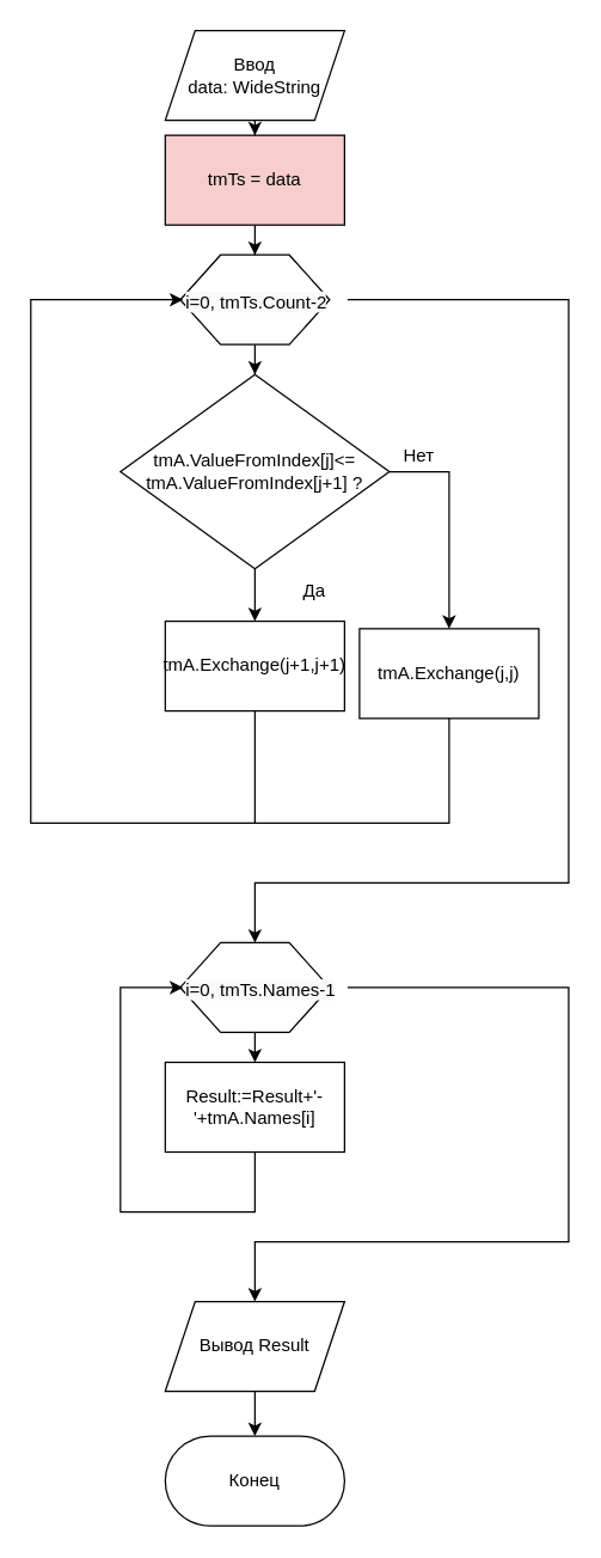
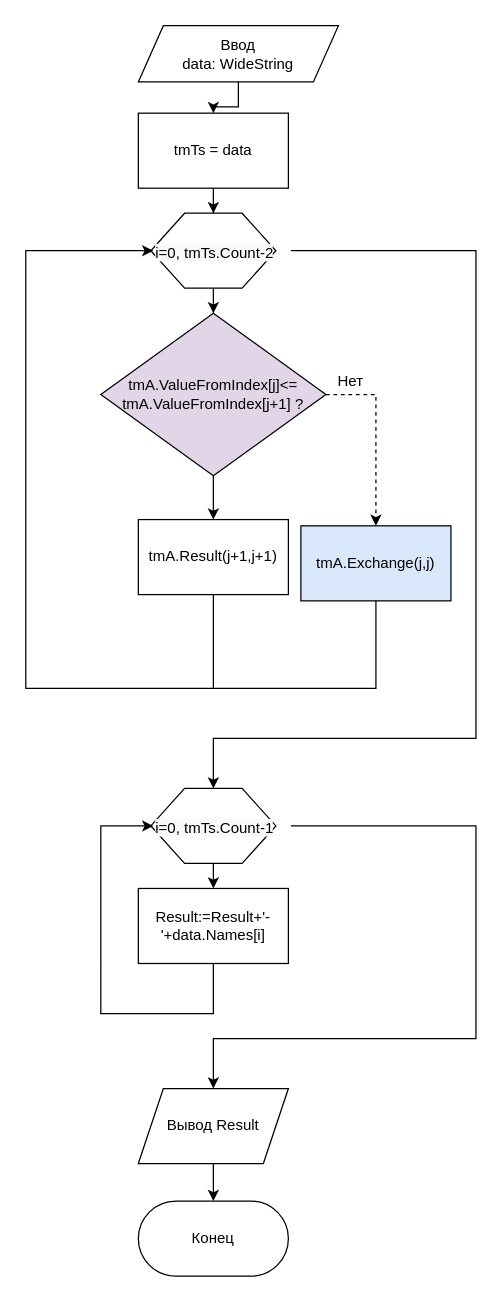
  <mxCell id="0" />
  <mxCell id="1" parent="0" />
  <mxCell id="2" value="" style="edgeStyle=orthogonalEdgeStyle;rounded=0;orthogonalLoop=1;jettySize=auto;html=1;" parent="1" source="3" target="7" edge="1"><mxGeometry relative="1" as="geometry" /></mxCell>
- <mxCell id="3" value="Ввод&lt;br&gt;data: WideString" style="shape=parallelogram;perimeter=parallelogramPerimeter;whiteSpace=wrap;html=1;fixedSize=1;" parent="1" vertex="1"><mxGeometry x="110" y="20" width="120" height="60" as="geometry" /></mxCell>
+ <mxCell id="3" value="Ввод&lt;br&gt;data: WideString" style="shape=parallelogram;perimeter=parallelogramPerimeter;whiteSpace=wrap;html=1;fixedSize=1;" parent="1" vertex="1"><mxGeometry x="110" y="20" width="160" height="45" as="geometry" /></mxCell>
  <mxCell id="4" value="" style="edgeStyle=orthogonalEdgeStyle;rounded=0;orthogonalLoop=1;jettySize=auto;html=1;" parent="1" source="5" target="10" edge="1"><mxGeometry relative="1" as="geometry" /></mxCell>
  <mxCell id="5" value="" style="verticalLabelPosition=bottom;verticalAlign=top;html=1;shape=hexagon;perimeter=hexagonPerimeter2;arcSize=6;size=0.27;" parent="1" vertex="1"><mxGeometry x="120" y="170" width="100" height="60" as="geometry" /></mxCell>
  <mxCell id="6" value="" style="edgeStyle=orthogonalEdgeStyle;rounded=0;orthogonalLoop=1;jettySize=auto;html=1;" parent="1" source="7" target="5" edge="1"><mxGeometry relative="1" as="geometry" /></mxCell>
- <mxCell id="7" value="tmTs = data" style="rounded=0;whiteSpace=wrap;html=1;fillColor=#f8cecc;" parent="1" vertex="1"><mxGeometry x="110" y="90" width="120" height="60" as="geometry" /></mxCell>
+ <mxCell id="7" value="tmTs = data" style="rounded=0;whiteSpace=wrap;html=1;" parent="1" vertex="1"><mxGeometry x="110" y="90" width="120" height="60" as="geometry" /></mxCell>
  <mxCell id="8" value="&lt;span style=&quot;color: rgb(0, 0, 0); font-family: Helvetica; font-size: 12px; font-style: normal; font-variant-ligatures: normal; font-variant-caps: normal; font-weight: 400; letter-spacing: normal; orphans: 2; text-align: center; text-indent: 0px; text-transform: none; widows: 2; word-spacing: 0px; -webkit-text-stroke-width: 0px; background-color: rgb(248, 249, 250); text-decoration-thickness: initial; text-decoration-style: initial; text-decoration-color: initial; float: none; display: inline !important;&quot;&gt;i=0,&amp;nbsp;tmTs.Count-2&lt;/span&gt;" style="text;whiteSpace=wrap;html=1;" parent="1" vertex="1"><mxGeometry x="122" y="187.5" width="110" height="25" as="geometry" /></mxCell>
  <mxCell id="9" value="" style="edgeStyle=orthogonalEdgeStyle;rounded=0;orthogonalLoop=1;jettySize=auto;html=1;" parent="1" source="10" target="11" edge="1"><mxGeometry relative="1" as="geometry" /></mxCell>
- <mxCell id="10" value="tmA.ValueFromIndex[j]&amp;lt;= tmA.ValueFromIndex[j+1] ?" style="rhombus;whiteSpace=wrap;html=1;" parent="1" vertex="1"><mxGeometry x="80" y="250" width="180" height="130" as="geometry" /></mxCell>
- <mxCell id="11" value="tmA.Exchange(j+1,j+1)" style="rounded=0;whiteSpace=wrap;html=1;" parent="1" vertex="1"><mxGeometry x="110" y="415" width="120" height="60" as="geometry" /></mxCell>
- <mxCell id="12" value="Да" style="text;html=1;strokeColor=none;fillColor=none;align=center;verticalAlign=middle;whiteSpace=wrap;rounded=0;" parent="1" vertex="1"><mxGeometry x="180" y="380" width="60" height="30" as="geometry" /></mxCell>
- <mxCell id="13" value="" style="endArrow=classic;html=1;rounded=0;exitX=1;exitY=0.5;exitDx=0;exitDy=0;entryX=0.5;entryY=0;entryDx=0;entryDy=0;" parent="1" source="10" target="15" edge="1"><mxGeometry width="50" height="50" relative="1" as="geometry"><mxPoint x="360" y="340" as="sourcePoint" /><mxPoint x="300" y="410" as="targetPoint" /><Array as="points"><mxPoint x="300" y="315" /></Array></mxGeometry></mxCell>
+ <mxCell id="10" value="tmA.ValueFromIndex[j]&amp;lt;= tmA.ValueFromIndex[j+1] ?" style="rhombus;whiteSpace=wrap;html=1;fillColor=#e1d5e7;" parent="1" vertex="1"><mxGeometry x="80" y="250" width="180" height="130" as="geometry" /></mxCell>
+ <mxCell id="11" value="tmA.Result(j+1,j+1)" style="rounded=0;whiteSpace=wrap;html=1;" parent="1" vertex="1"><mxGeometry x="110" y="415" width="120" height="60" as="geometry" /></mxCell>
+ <mxCell id="13" value="" style="endArrow=classic;html=1;rounded=0;exitX=1;exitY=0.5;exitDx=0;exitDy=0;entryX=0.5;entryY=0;entryDx=0;entryDy=0;dashed=1;" parent="1" source="10" target="15" edge="1"><mxGeometry width="50" height="50" relative="1" as="geometry"><mxPoint x="360" y="340" as="sourcePoint" /><mxPoint x="300" y="410" as="targetPoint" /><Array as="points"><mxPoint x="300" y="315" /></Array></mxGeometry></mxCell>
  <mxCell id="14" value="Нет" style="text;html=1;strokeColor=none;fillColor=none;align=center;verticalAlign=middle;whiteSpace=wrap;rounded=0;" parent="1" vertex="1"><mxGeometry x="250" y="290" width="60" height="30" as="geometry" /></mxCell>
- <mxCell id="15" value="tmA.Exchange(j,j)" style="rounded=0;whiteSpace=wrap;html=1;" parent="1" vertex="1"><mxGeometry x="240" y="420" width="120" height="60" as="geometry" /></mxCell>
+ <mxCell id="15" value="tmA.Exchange(j,j)" style="rounded=0;whiteSpace=wrap;html=1;fillColor=#dae8fc;" parent="1" vertex="1"><mxGeometry x="240" y="420" width="120" height="60" as="geometry" /></mxCell>
  <mxCell id="16" value="" style="endArrow=classic;html=1;rounded=0;entryX=0;entryY=0.5;entryDx=0;entryDy=0;exitX=0.5;exitY=1;exitDx=0;exitDy=0;" parent="1" source="15" target="8" edge="1"><mxGeometry width="50" height="50" relative="1" as="geometry"><mxPoint x="360" y="550" as="sourcePoint" /><mxPoint x="10" y="310" as="targetPoint" /><Array as="points"><mxPoint x="300" y="550" /><mxPoint x="20" y="550" /><mxPoint x="20" y="200" /></Array></mxGeometry></mxCell>
  <mxCell id="17" value="" style="endArrow=none;html=1;rounded=0;entryX=0.5;entryY=1;entryDx=0;entryDy=0;" parent="1" target="11" edge="1"><mxGeometry width="50" height="50" relative="1" as="geometry"><mxPoint x="170" y="550" as="sourcePoint" /><mxPoint x="220" y="490" as="targetPoint" /></mxGeometry></mxCell>
  <mxCell id="18" value="" style="endArrow=classic;html=1;rounded=0;exitX=1;exitY=0.5;exitDx=0;exitDy=0;" parent="1" source="8" edge="1"><mxGeometry width="50" height="50" relative="1" as="geometry"><mxPoint x="360" y="190" as="sourcePoint" /><mxPoint x="170" y="630" as="targetPoint" /><Array as="points"><mxPoint x="380" y="200" /><mxPoint x="380" y="590" /><mxPoint x="170" y="590" /></Array></mxGeometry></mxCell>
  <mxCell id="19" value="" style="edgeStyle=orthogonalEdgeStyle;rounded=0;orthogonalLoop=1;jettySize=auto;html=1;" parent="1" source="20" edge="1"><mxGeometry relative="1" as="geometry"><mxPoint x="170" y="710" as="targetPoint" /></mxGeometry></mxCell>
  <mxCell id="20" value="" style="verticalLabelPosition=bottom;verticalAlign=top;html=1;shape=hexagon;perimeter=hexagonPerimeter2;arcSize=6;size=0.27;" parent="1" vertex="1"><mxGeometry x="120" y="630" width="100" height="60" as="geometry" /></mxCell>
- <mxCell id="21" value="&lt;span style=&quot;color: rgb(0, 0, 0); font-family: Helvetica; font-size: 12px; font-style: normal; font-variant-ligatures: normal; font-variant-caps: normal; font-weight: 400; letter-spacing: normal; orphans: 2; text-align: center; text-indent: 0px; text-transform: none; widows: 2; word-spacing: 0px; -webkit-text-stroke-width: 0px; background-color: rgb(248, 249, 250); text-decoration-thickness: initial; text-decoration-style: initial; text-decoration-color: initial; float: none; display: inline !important;&quot;&gt;i=0,&amp;nbsp;tmTs.Names-1&lt;/span&gt;" style="text;whiteSpace=wrap;html=1;" parent="1" vertex="1"><mxGeometry x="122" y="647.5" width="110" height="25" as="geometry" /></mxCell>
- <mxCell id="22" value="Result:=Result+'-'+tmA.Names[i]" style="rounded=0;whiteSpace=wrap;html=1;" parent="1" vertex="1"><mxGeometry x="110" y="710" width="120" height="60" as="geometry" /></mxCell>
+ <mxCell id="21" value="&lt;span style=&quot;color: rgb(0, 0, 0); font-family: Helvetica; font-size: 12px; font-style: normal; font-variant-ligatures: normal; font-variant-caps: normal; font-weight: 400; letter-spacing: normal; orphans: 2; text-align: center; text-indent: 0px; text-transform: none; widows: 2; word-spacing: 0px; -webkit-text-stroke-width: 0px; background-color: rgb(248, 249, 250); text-decoration-thickness: initial; text-decoration-style: initial; text-decoration-color: initial; float: none; display: inline !important;&quot;&gt;i=0,&amp;nbsp;tmTs.Count-1&lt;/span&gt;" style="text;whiteSpace=wrap;html=1;" parent="1" vertex="1"><mxGeometry x="122" y="647.5" width="110" height="25" as="geometry" /></mxCell>
+ <mxCell id="22" value="Result:=Result+'-'+data.Names[i]" style="rounded=0;whiteSpace=wrap;html=1;" parent="1" vertex="1"><mxGeometry x="110" y="710" width="120" height="60" as="geometry" /></mxCell>
  <mxCell id="23" value="" style="endArrow=classic;html=1;rounded=0;entryX=0;entryY=0.5;entryDx=0;entryDy=0;exitX=0.5;exitY=1;exitDx=0;exitDy=0;" parent="1" source="22" target="21" edge="1"><mxGeometry width="50" height="50" relative="1" as="geometry"><mxPoint x="360" y="1010" as="sourcePoint" /><mxPoint x="10" y="770" as="targetPoint" /><Array as="points"><mxPoint x="170" y="810" /><mxPoint x="80" y="810" /><mxPoint x="80" y="660" /></Array></mxGeometry></mxCell>
  <mxCell id="24" value="" style="endArrow=classic;html=1;rounded=0;exitX=1;exitY=0.5;exitDx=0;exitDy=0;" parent="1" source="21" edge="1"><mxGeometry width="50" height="50" relative="1" as="geometry"><mxPoint x="360" y="650" as="sourcePoint" /><mxPoint x="170" y="870" as="targetPoint" /><Array as="points"><mxPoint x="380" y="660" /><mxPoint x="380" y="830" /><mxPoint x="170" y="830" /></Array></mxGeometry></mxCell>
  <mxCell id="25" value="" style="edgeStyle=orthogonalEdgeStyle;rounded=0;orthogonalLoop=1;jettySize=auto;html=1;" parent="1" source="26" target="27" edge="1"><mxGeometry relative="1" as="geometry" /></mxCell>
  <mxCell id="26" value="Вывод Result" style="shape=parallelogram;perimeter=parallelogramPerimeter;whiteSpace=wrap;html=1;fixedSize=1;" parent="1" vertex="1"><mxGeometry x="110" y="870" width="120" height="60" as="geometry" /></mxCell>
  <mxCell id="27" value="Конец" style="rounded=1;whiteSpace=wrap;html=1;arcSize=50;" parent="1" vertex="1"><mxGeometry x="110" y="960" width="120" height="60" as="geometry" /></mxCell>
